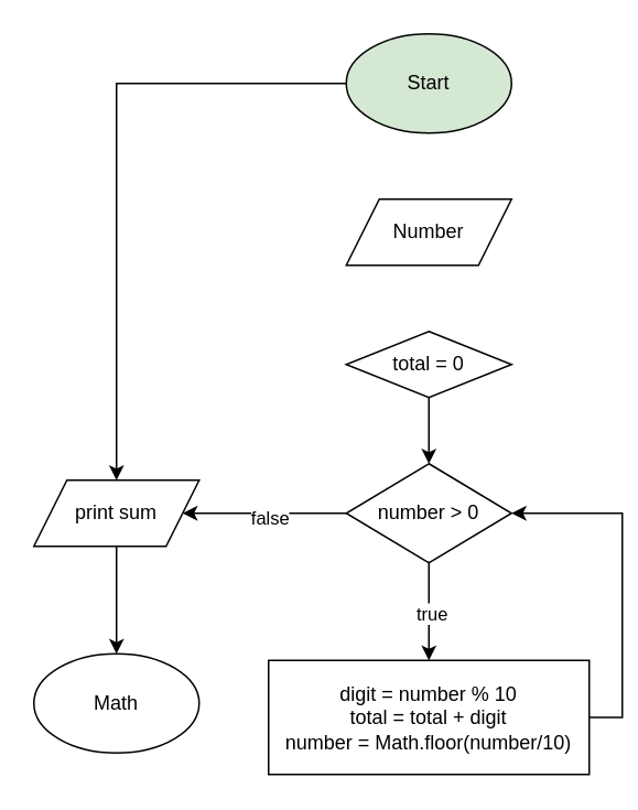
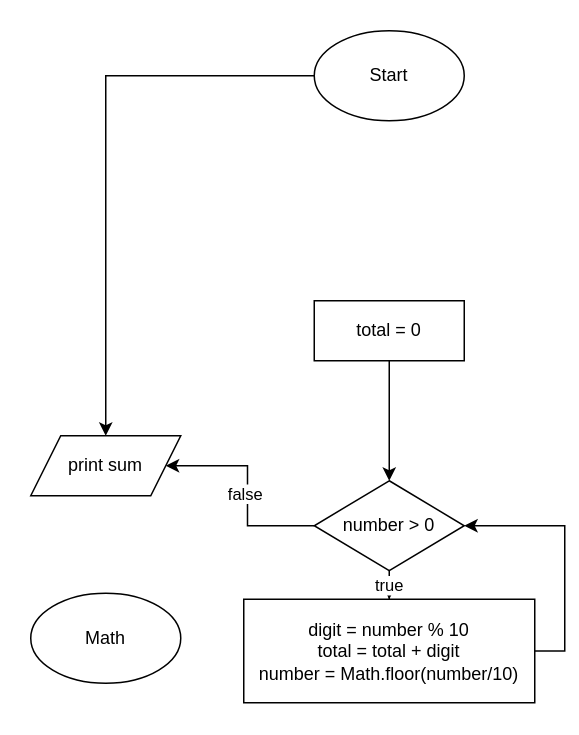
  <mxCell id="0" />
  <mxCell id="1" parent="0" />
  <mxCell id="2" value="" style="edgeStyle=orthogonalEdgeStyle;rounded=0;orthogonalLoop=1;jettySize=auto;html=1;" edge="1" parent="1" source="3" target="15"><mxGeometry relative="1" as="geometry" /></mxCell>
- <mxCell id="3" value="Start" style="ellipse;whiteSpace=wrap;html=1;fillColor=#d5e8d4;" vertex="1" parent="1"><mxGeometry x="209" y="20" width="100" height="60" as="geometry" /></mxCell>
- <mxCell id="4" value="Number" style="shape=parallelogram;perimeter=parallelogramPerimeter;whiteSpace=wrap;html=1;fixedSize=1;" vertex="1" parent="1"><mxGeometry x="209" y="120" width="100" height="40" as="geometry" /></mxCell>
+ <mxCell id="3" value="Start" style="ellipse;whiteSpace=wrap;html=1;" vertex="1" parent="1"><mxGeometry x="209" y="20" width="100" height="60" as="geometry" /></mxCell>
  <mxCell id="5" value="" style="edgeStyle=orthogonalEdgeStyle;rounded=0;orthogonalLoop=1;jettySize=auto;html=1;" edge="1" parent="1" source="6" target="11"><mxGeometry relative="1" as="geometry" /></mxCell>
- <mxCell id="6" value="total = 0" style="rhombus;whiteSpace=wrap;html=1;" vertex="1" parent="1"><mxGeometry x="209" y="200" width="100" height="40" as="geometry" /></mxCell>
+ <mxCell id="6" value="total = 0" style="rounded=0;whiteSpace=wrap;html=1;" vertex="1" parent="1"><mxGeometry x="209" y="200" width="100" height="40" as="geometry" /></mxCell>
  <mxCell id="7" value="" style="edgeStyle=orthogonalEdgeStyle;rounded=0;orthogonalLoop=1;jettySize=auto;html=1;" edge="1" parent="1" source="11" target="15"><mxGeometry relative="1" as="geometry" /></mxCell>
  <mxCell id="8" value="false" style="edgeLabel;html=1;align=center;verticalAlign=middle;resizable=0;points=[];" vertex="1" connectable="0" parent="7"><mxGeometry x="-0.044" y="2" relative="1" as="geometry"><mxPoint as="offset" /></mxGeometry></mxCell>
  <mxCell id="9" value="" style="edgeStyle=orthogonalEdgeStyle;rounded=0;orthogonalLoop=1;jettySize=auto;html=1;" edge="1" parent="1" source="11" target="13"><mxGeometry relative="1" as="geometry" /></mxCell>
  <mxCell id="10" value="true" style="edgeLabel;html=1;align=center;verticalAlign=middle;resizable=0;points=[];" vertex="1" connectable="0" parent="9"><mxGeometry y="1" relative="1" as="geometry"><mxPoint as="offset" /></mxGeometry></mxCell>
- <mxCell id="11" value="number &amp;gt; 0" style="rhombus;whiteSpace=wrap;html=1;" vertex="1" parent="1"><mxGeometry x="209" y="280" width="100" height="60" as="geometry" /></mxCell>
+ <mxCell id="11" value="number &amp;gt; 0" style="rhombus;whiteSpace=wrap;html=1;" vertex="1" parent="1"><mxGeometry x="209" y="320" width="100" height="60" as="geometry" /></mxCell>
  <mxCell id="12" style="edgeStyle=orthogonalEdgeStyle;rounded=0;orthogonalLoop=1;jettySize=auto;html=1;exitX=1;exitY=0.5;exitDx=0;exitDy=0;entryX=1;entryY=0.5;entryDx=0;entryDy=0;" edge="1" parent="1" source="13" target="11"><mxGeometry relative="1" as="geometry" /></mxCell>
  <mxCell id="13" value="digit = number % 10&lt;div&gt;total = total + digit&lt;/div&gt;&lt;div&gt;number = Math.floor(number/10)&lt;/div&gt;" style="rounded=0;whiteSpace=wrap;html=1;" vertex="1" parent="1"><mxGeometry x="162" y="399" width="194" height="69" as="geometry" /></mxCell>
- <mxCell id="14" value="" style="edgeStyle=orthogonalEdgeStyle;rounded=0;orthogonalLoop=1;jettySize=auto;html=1;" edge="1" parent="1" source="15" target="16"><mxGeometry relative="1" as="geometry" /></mxCell>
  <mxCell id="15" value="print sum" style="shape=parallelogram;perimeter=parallelogramPerimeter;whiteSpace=wrap;html=1;fixedSize=1;" vertex="1" parent="1"><mxGeometry x="20" y="290" width="100" height="40" as="geometry" /></mxCell>
  <mxCell id="16" value="Math" style="ellipse;whiteSpace=wrap;html=1;" vertex="1" parent="1"><mxGeometry x="20" y="395" width="100" height="60" as="geometry" /></mxCell>
